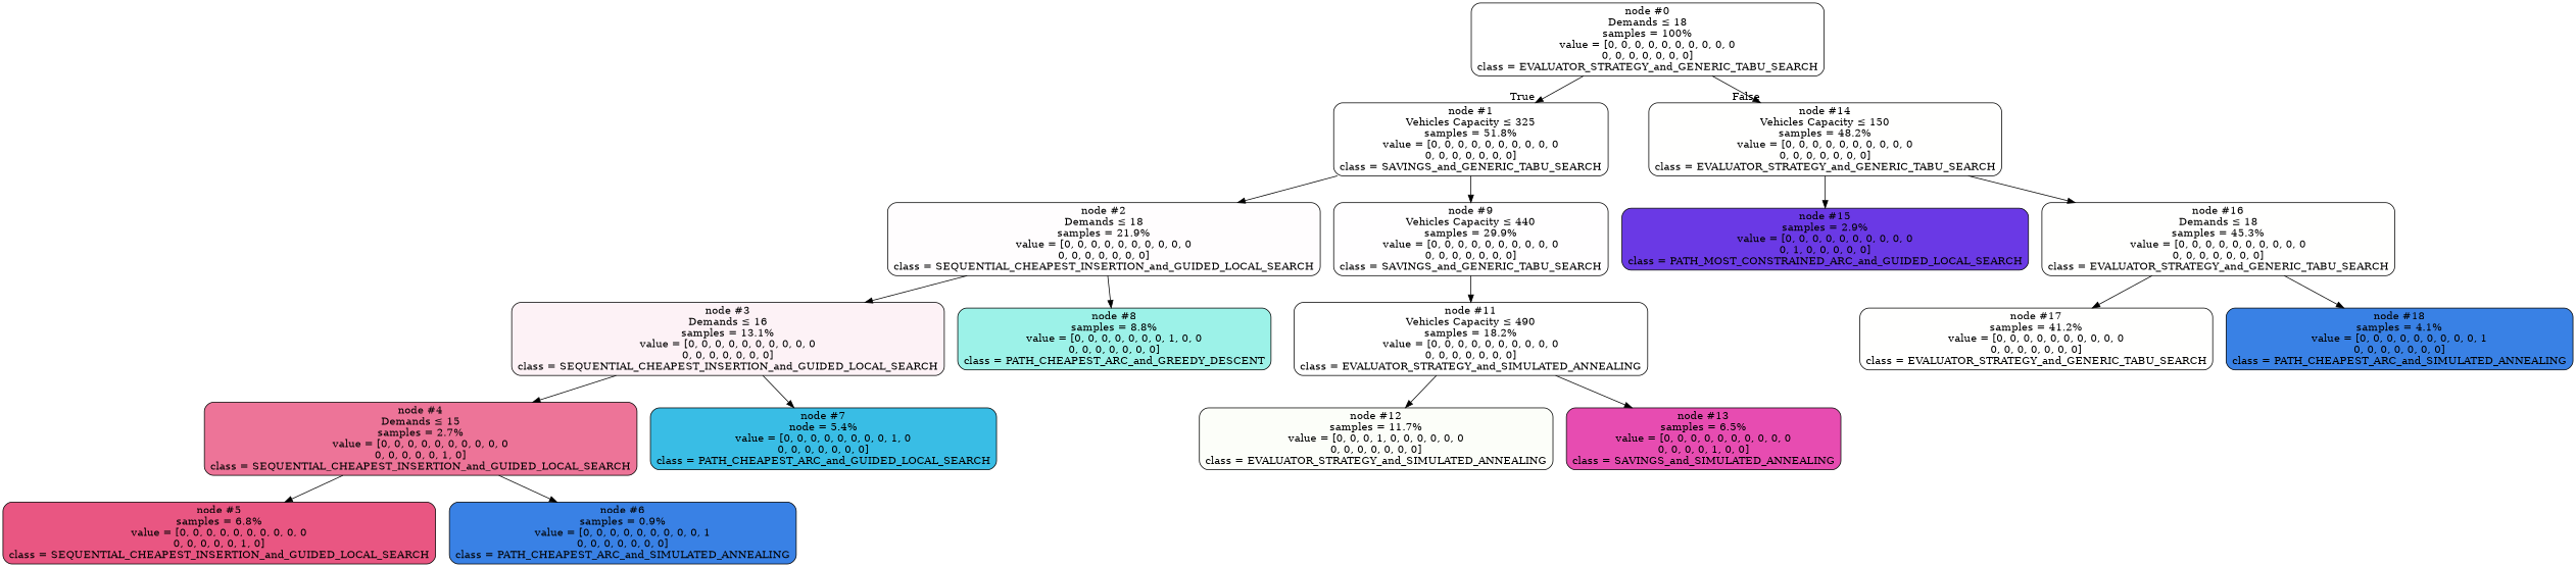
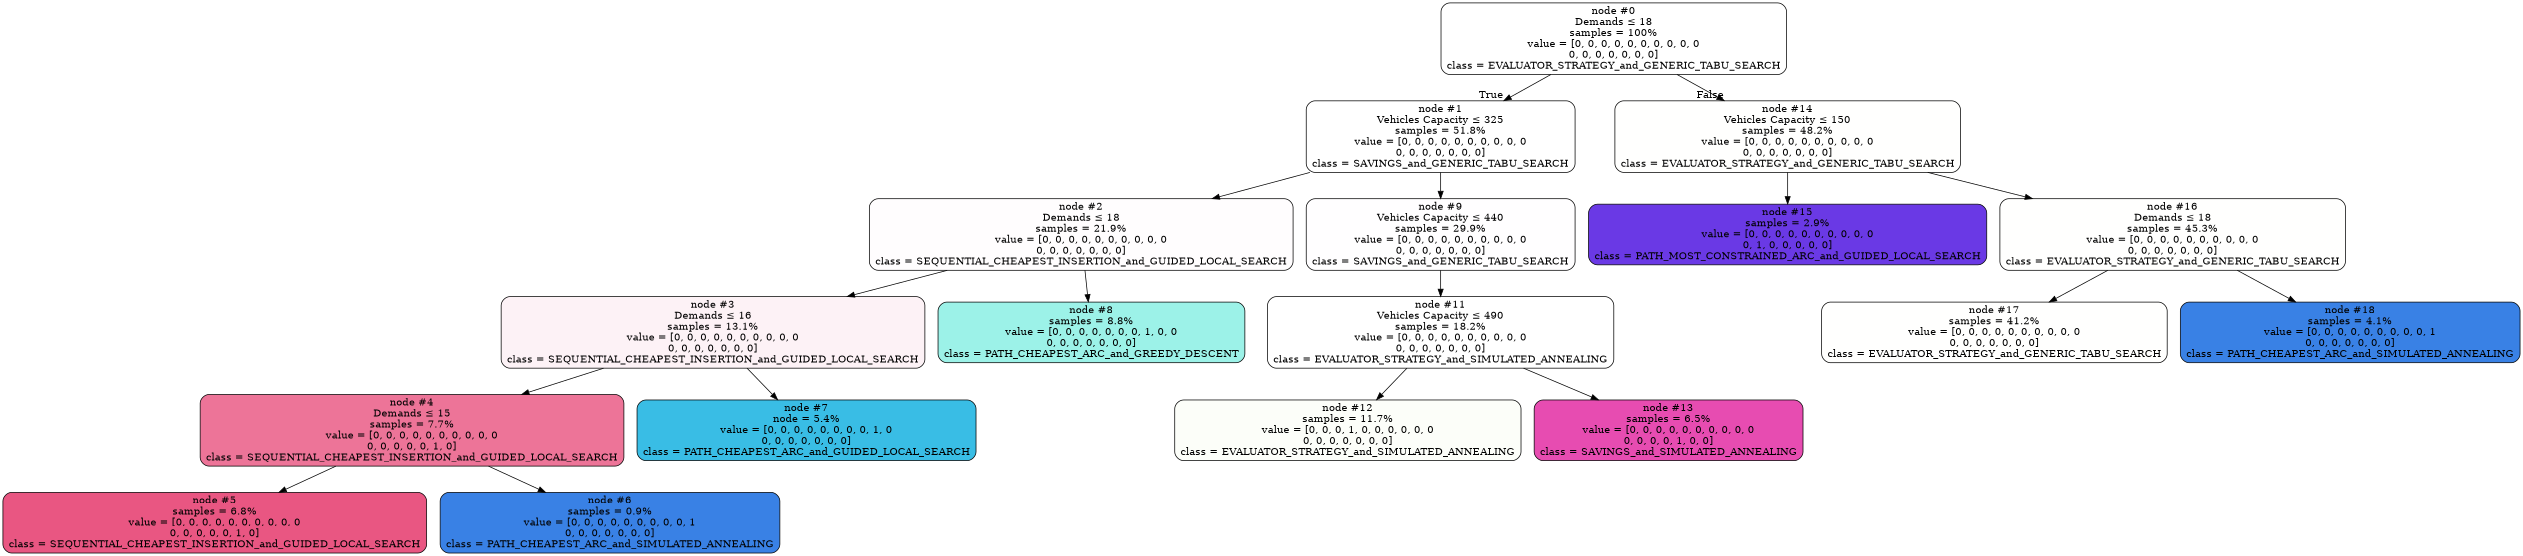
  digraph {
    fontname="DejaVu Serif"
    node [color=black fillcolor="#ffffff" fontname="DejaVu Serif" shape=box style="filled, rounded"]
    edge [fontname="DejaVu Serif"]
    n1 [label=<node &#35;0<br/>Demands &le; 18<br/>samples = 100%<br/>value = [0, 0, 0, 0, 0, 0, 0, 0, 0, 0<br/>0, 0, 0, 0, 0, 0, 0]<br/>class = EVALUATOR_STRATEGY_and_GENERIC_TABU_SEARCH>]
    n2 [label=<node &#35;1<br/>Vehicles Capacity &le; 325<br/>samples = 51.8%<br/>value = [0, 0, 0, 0, 0, 0, 0, 0, 0, 0<br/>0, 0, 0, 0, 0, 0, 0]<br/>class = SAVINGS_and_GENERIC_TABU_SEARCH>]
    n3 [fillcolor="#fffffe" label=<node &#35;14<br/>Vehicles Capacity &le; 150<br/>samples = 48.2%<br/>value = [0, 0, 0, 0, 0, 0, 0, 0, 0, 0<br/>0, 0, 0, 0, 0, 0, 0]<br/>class = EVALUATOR_STRATEGY_and_GENERIC_TABU_SEARCH>]
    n4 [fillcolor="#fffdfe" label=<node &#35;2<br/>Demands &le; 18<br/>samples = 21.9%<br/>value = [0, 0, 0, 0, 0, 0, 0, 0, 0, 0<br/>0, 0, 0, 0, 0, 0, 0]<br/>class = SEQUENTIAL_CHEAPEST_INSERTION_and_GUIDED_LOCAL_SEARCH>]
    n5 [fillcolor="#fffeff" label=<node &#35;9<br/>Vehicles Capacity &le; 440<br/>samples = 29.9%<br/>value = [0, 0, 0, 0, 0, 0, 0, 0, 0, 0<br/>0, 0, 0, 0, 0, 0, 0]<br/>class = SAVINGS_and_GENERIC_TABU_SEARCH>]
    n6 [fillcolor="#6a39e5" label=<node &#35;15<br/>samples = 2.9%<br/>value = [0, 0, 0, 0, 0, 0, 0, 0, 0, 0<br/>0, 1, 0, 0, 0, 0, 0]<br/>class = PATH_MOST_CONSTRAINED_ARC_and_GUIDED_LOCAL_SEARCH>]
    n7 [fillcolor="#fffffe" label=<node &#35;16<br/>Demands &le; 18<br/>samples = 45.3%<br/>value = [0, 0, 0, 0, 0, 0, 0, 0, 0, 0<br/>0, 0, 0, 0, 0, 0, 0]<br/>class = EVALUATOR_STRATEGY_and_GENERIC_TABU_SEARCH>]
    n8 [fillcolor="#fdf2f6" label=<node &#35;3<br/>Demands &le; 16<br/>samples = 13.1%<br/>value = [0, 0, 0, 0, 0, 0, 0, 0, 0, 0<br/>0, 0, 0, 0, 0, 0, 0]<br/>class = SEQUENTIAL_CHEAPEST_INSERTION_and_GUIDED_LOCAL_SEARCH>]
    n9 [fillcolor="#9cf2e8" label=<node &#35;8<br/>samples = 8.8%<br/>value = [0, 0, 0, 0, 0, 0, 0, 1, 0, 0<br/>0, 0, 0, 0, 0, 0, 0]<br/>class = PATH_CHEAPEST_ARC_and_GREEDY_DESCENT>]
    n10 [label=<node &#35;11<br/>Vehicles Capacity &le; 490<br/>samples = 18.2%<br/>value = [0, 0, 0, 0, 0, 0, 0, 0, 0, 0<br/>0, 0, 0, 0, 0, 0, 0]<br/>class = EVALUATOR_STRATEGY_and_SIMULATED_ANNEALING>]
-   n11 [fillcolor="#ed7498" label=<node &#35;4<br/>Demands &le; 15<br/>samples = 2.7%<br/>value = [0, 0, 0, 0, 0, 0, 0, 0, 0, 0<br/>0, 0, 0, 0, 0, 1, 0]<br/>class = SEQUENTIAL_CHEAPEST_INSERTION_and_GUIDED_LOCAL_SEARCH>]
+   n11 [fillcolor="#ed7498" label=<node &#35;4<br/>Demands &le; 15<br/>samples = 7.7%<br/>value = [0, 0, 0, 0, 0, 0, 0, 0, 0, 0<br/>0, 0, 0, 0, 0, 1, 0]<br/>class = SEQUENTIAL_CHEAPEST_INSERTION_and_GUIDED_LOCAL_SEARCH>]
    n12 [fillcolor="#39bde5" label=<node &#35;7<br/>node = 5.4%<br/>value = [0, 0, 0, 0, 0, 0, 0, 0, 1, 0<br/>0, 0, 0, 0, 0, 0, 0]<br/>class = PATH_CHEAPEST_ARC_and_GUIDED_LOCAL_SEARCH>]
    n13 [fillcolor="#e95682" label=<node &#35;5<br/>samples = 6.8%<br/>value = [0, 0, 0, 0, 0, 0, 0, 0, 0, 0<br/>0, 0, 0, 0, 0, 1, 0]<br/>class = SEQUENTIAL_CHEAPEST_INSERTION_and_GUIDED_LOCAL_SEARCH>]
    n14 [fillcolor="#3981e5" label=<node &#35;6<br/>samples = 0.9%<br/>value = [0, 0, 0, 0, 0, 0, 0, 0, 0, 1<br/>0, 0, 0, 0, 0, 0, 0]<br/>class = PATH_CHEAPEST_ARC_and_SIMULATED_ANNEALING>]
    n15 [fillcolor="#fcfef9" label=<node &#35;12<br/>samples = 11.7%<br/>value = [0, 0, 0, 1, 0, 0, 0, 0, 0, 0<br/>0, 0, 0, 0, 0, 0, 0]<br/>class = EVALUATOR_STRATEGY_and_SIMULATED_ANNEALING>]
    n16 [fillcolor="#e74cb1" label=<node &#35;13<br/>samples = 6.5%<br/>value = [0, 0, 0, 0, 0, 0, 0, 0, 0, 0<br/>0, 0, 0, 0, 1, 0, 0]<br/>class = SAVINGS_and_SIMULATED_ANNEALING>]
    n17 [fillcolor="#fffffe" label=<node &#35;17<br/>samples = 41.2%<br/>value = [0, 0, 0, 0, 0, 0, 0, 0, 0, 0<br/>0, 0, 0, 0, 0, 0, 0]<br/>class = EVALUATOR_STRATEGY_and_GENERIC_TABU_SEARCH>]
    n18 [fillcolor="#3981e5" label=<node &#35;18<br/>samples = 4.1%<br/>value = [0, 0, 0, 0, 0, 0, 0, 0, 0, 1<br/>0, 0, 0, 0, 0, 0, 0]<br/>class = PATH_CHEAPEST_ARC_and_SIMULATED_ANNEALING>]
    n1 -> n2 [headlabel=True labelangle=45 labeldistance=2.5]
    n1 -> n3 [headlabel=False labelangle=-45 labeldistance=2.5]
    n2 -> n4
    n2 -> n5
    n3 -> n6
    n3 -> n7
    n4 -> n8
    n4 -> n9
    n5 -> n10
    n7 -> n17
    n7 -> n18
    n8 -> n11
    n8 -> n12
    n10 -> n15
    n10 -> n16
    n11 -> n13
    n11 -> n14
  }
